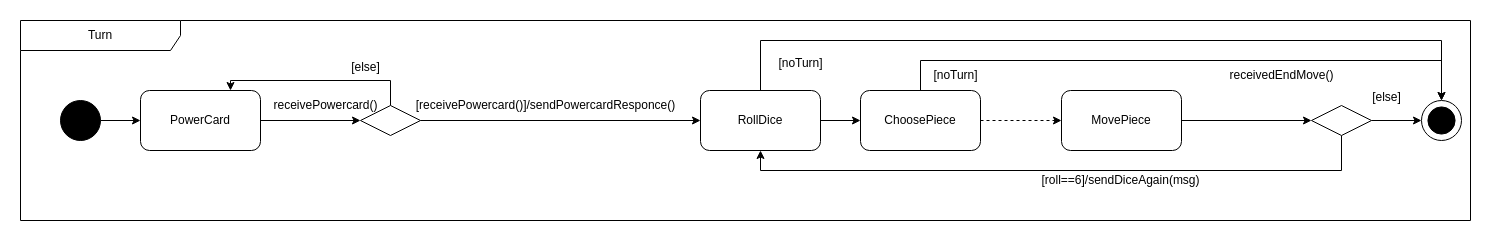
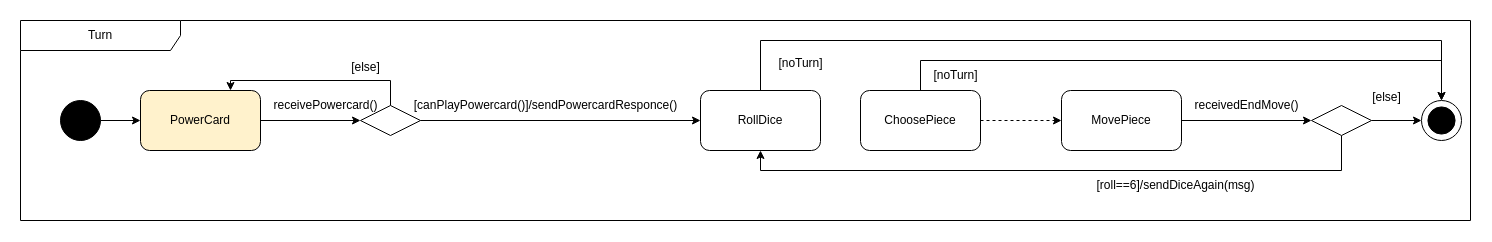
  <mxCell id="0" />
  <mxCell id="1" parent="0" />
  <mxCell id="2" value="Turn" style="shape=umlFrame;whiteSpace=wrap;html=1;pointerEvents=0;recursiveResize=0;container=1;collapsible=0;width=160;" parent="1" vertex="1"><mxGeometry x="20" y="20" width="1450" height="200" as="geometry" /></mxCell>
  <mxCell id="3" style="edgeStyle=orthogonalEdgeStyle;rounded=0;orthogonalLoop=1;jettySize=auto;html=1;exitX=1;exitY=0.5;exitDx=0;exitDy=0;entryX=0;entryY=0.5;entryDx=0;entryDy=0;" parent="2" source="4" target="20" edge="1"><mxGeometry relative="1" as="geometry" /></mxCell>
- <mxCell id="4" value="PowerCard" style="rounded=1;whiteSpace=wrap;html=1;" parent="2" vertex="1"><mxGeometry x="120" y="70" width="120" height="60" as="geometry" /></mxCell>
+ <mxCell id="4" value="PowerCard" style="rounded=1;whiteSpace=wrap;html=1;fillColor=#fff2cc;" parent="2" vertex="1"><mxGeometry x="120" y="70" width="120" height="60" as="geometry" /></mxCell>
  <mxCell id="5" style="edgeStyle=orthogonalEdgeStyle;rounded=0;orthogonalLoop=1;jettySize=auto;html=1;exitX=1;exitY=0.5;exitDx=0;exitDy=0;entryX=0;entryY=0.5;entryDx=0;entryDy=0;dashed=1;" parent="2" source="7" target="9" edge="1"><mxGeometry relative="1" as="geometry" /></mxCell>
  <mxCell id="6" style="edgeStyle=orthogonalEdgeStyle;rounded=0;orthogonalLoop=1;jettySize=auto;html=1;exitX=0.5;exitY=0;exitDx=0;exitDy=0;entryX=0.5;entryY=0;entryDx=0;entryDy=0;" parent="2" source="7" target="16" edge="1"><mxGeometry relative="1" as="geometry"><Array as="points"><mxPoint x="900" y="40" /><mxPoint x="1421" y="40" /></Array></mxGeometry></mxCell>
  <mxCell id="7" value="ChoosePiece" style="rounded=1;whiteSpace=wrap;html=1;" parent="2" vertex="1"><mxGeometry x="840" y="70" width="120" height="60" as="geometry" /></mxCell>
  <mxCell id="8" style="edgeStyle=orthogonalEdgeStyle;rounded=0;orthogonalLoop=1;jettySize=auto;html=1;exitX=1;exitY=0.5;exitDx=0;exitDy=0;entryX=0;entryY=0.5;entryDx=0;entryDy=0;" parent="2" source="9" target="12" edge="1"><mxGeometry relative="1" as="geometry" /></mxCell>
  <mxCell id="9" value="MovePiece" style="rounded=1;whiteSpace=wrap;html=1;" parent="2" vertex="1"><mxGeometry x="1041" y="70" width="120" height="60" as="geometry" /></mxCell>
  <mxCell id="10" style="edgeStyle=orthogonalEdgeStyle;rounded=0;orthogonalLoop=1;jettySize=auto;html=1;exitX=1;exitY=0.5;exitDx=0;exitDy=0;entryX=0;entryY=0.5;entryDx=0;entryDy=0;" parent="2" source="12" target="16" edge="1"><mxGeometry relative="1" as="geometry"><mxPoint x="1101" y="93.77" as="targetPoint" /></mxGeometry></mxCell>
  <mxCell id="11" style="edgeStyle=orthogonalEdgeStyle;rounded=0;orthogonalLoop=1;jettySize=auto;html=1;exitX=0.5;exitY=1;exitDx=0;exitDy=0;entryX=0.5;entryY=1;entryDx=0;entryDy=0;" edge="1" parent="2" source="12" target="28"><mxGeometry relative="1" as="geometry" /></mxCell>
  <mxCell id="12" value="" style="rhombus;whiteSpace=wrap;html=1;" parent="2" vertex="1"><mxGeometry x="1291" y="85" width="60" height="30" as="geometry" /></mxCell>
- <mxCell id="13" value="[roll==6]/sendDiceAgain(msg)" style="text;html=1;align=center;verticalAlign=middle;resizable=0;points=[];autosize=1;strokeColor=none;fillColor=none;" parent="2" vertex="1"><mxGeometry x="1010" y="145" width="180" height="30" as="geometry" /></mxCell>
+ <mxCell id="13" value="[roll==6]/sendDiceAgain(msg)" style="text;html=1;align=center;verticalAlign=middle;resizable=0;points=[];autosize=1;strokeColor=none;fillColor=none;" parent="2" vertex="1"><mxGeometry x="1065" y="150" width="180" height="30" as="geometry" /></mxCell>
  <mxCell id="14" value="[else]" style="text;html=1;align=center;verticalAlign=middle;resizable=1;points=[];autosize=1;strokeColor=none;fillColor=none;movable=1;rotatable=1;deletable=1;editable=1;locked=0;connectable=1;" parent="2" vertex="1"><mxGeometry x="1341" y="61.5" width="50" height="30" as="geometry" /></mxCell>
- <mxCell id="15" value="receivedEndMove()" style="text;html=1;align=center;verticalAlign=middle;resizable=0;points=[];autosize=1;strokeColor=none;fillColor=none;" parent="2" vertex="1"><mxGeometry x="1196" y="40" width="130" height="30" as="geometry" /></mxCell>
+ <mxCell id="15" value="receivedEndMove()" style="text;html=1;align=center;verticalAlign=middle;resizable=0;points=[];autosize=1;strokeColor=none;fillColor=none;" parent="2" vertex="1"><mxGeometry x="1161" y="70" width="130" height="30" as="geometry" /></mxCell>
  <mxCell id="16" value="" style="group;movable=1;resizable=1;rotatable=1;deletable=1;editable=1;locked=0;connectable=1;" parent="2" vertex="1" connectable="0"><mxGeometry x="1401" y="80" width="40" height="40" as="geometry" /></mxCell>
  <mxCell id="17" value="" style="ellipse;whiteSpace=wrap;html=1;aspect=fixed;movable=0;resizable=0;rotatable=0;deletable=0;editable=0;locked=1;connectable=0;" parent="16" vertex="1"><mxGeometry width="40" height="40" as="geometry" /></mxCell>
  <mxCell id="18" value="" style="ellipse;whiteSpace=wrap;html=1;aspect=fixed;fillColor=#000000;movable=0;resizable=0;rotatable=0;deletable=0;editable=0;locked=1;connectable=0;" parent="16" vertex="1"><mxGeometry x="6.41" y="6.41" width="27.18" height="27.18" as="geometry" /></mxCell>
  <mxCell id="19" style="edgeStyle=orthogonalEdgeStyle;rounded=0;orthogonalLoop=1;jettySize=auto;html=1;exitX=0.5;exitY=0;exitDx=0;exitDy=0;entryX=0.75;entryY=0;entryDx=0;entryDy=0;" edge="1" parent="2" source="20" target="4"><mxGeometry relative="1" as="geometry"><Array as="points"><mxPoint x="370" y="60" /><mxPoint x="210" y="60" /></Array></mxGeometry></mxCell>
  <mxCell id="20" value="" style="rhombus;whiteSpace=wrap;html=1;" parent="2" vertex="1"><mxGeometry x="340" y="85" width="60" height="30" as="geometry" /></mxCell>
  <mxCell id="21" value="receivePowercard()" style="text;html=1;align=center;verticalAlign=middle;resizable=0;points=[];autosize=1;strokeColor=none;fillColor=none;" parent="2" vertex="1"><mxGeometry x="240" y="70" width="130" height="30" as="geometry" /></mxCell>
- <mxCell id="22" value="[receivePowercard()]/sendPowercardResponce()" style="text;html=1;align=center;verticalAlign=middle;resizable=0;points=[];autosize=1;strokeColor=none;fillColor=none;" parent="2" vertex="1"><mxGeometry x="380" y="70" width="290" height="30" as="geometry" /></mxCell>
+ <mxCell id="22" value="[canPlayPowercard()]/sendPowercardResponce()" style="text;html=1;align=center;verticalAlign=middle;resizable=0;points=[];autosize=1;strokeColor=none;fillColor=none;" parent="2" vertex="1"><mxGeometry x="380" y="70" width="290" height="30" as="geometry" /></mxCell>
  <mxCell id="23" value="[else]" style="text;html=1;align=center;verticalAlign=middle;resizable=0;points=[];autosize=1;strokeColor=none;fillColor=none;" parent="2" vertex="1"><mxGeometry x="320" y="31.5" width="50" height="30" as="geometry" /></mxCell>
  <mxCell id="24" style="edgeStyle=orthogonalEdgeStyle;rounded=0;orthogonalLoop=1;jettySize=auto;html=1;exitX=1;exitY=0.5;exitDx=0;exitDy=0;entryX=0;entryY=0.5;entryDx=0;entryDy=0;" edge="1" parent="2" source="25" target="4"><mxGeometry relative="1" as="geometry" /></mxCell>
  <mxCell id="25" value="" style="ellipse;whiteSpace=wrap;html=1;aspect=fixed;fillColor=#000000;" parent="2" vertex="1"><mxGeometry x="40" y="80" width="40" height="40" as="geometry" /></mxCell>
- <mxCell id="26" style="edgeStyle=orthogonalEdgeStyle;rounded=0;orthogonalLoop=1;jettySize=auto;html=1;exitX=1;exitY=0.5;exitDx=0;exitDy=0;entryX=0;entryY=0.5;entryDx=0;entryDy=0;" edge="1" parent="2" source="28" target="7"><mxGeometry relative="1" as="geometry" /></mxCell>
  <mxCell id="27" style="edgeStyle=orthogonalEdgeStyle;rounded=0;orthogonalLoop=1;jettySize=auto;html=1;exitX=0.5;exitY=0;exitDx=0;exitDy=0;entryX=0.5;entryY=0;entryDx=0;entryDy=0;" edge="1" parent="2" source="28" target="16"><mxGeometry relative="1" as="geometry"><Array as="points"><mxPoint x="740" y="20" /><mxPoint x="1421" y="20" /></Array></mxGeometry></mxCell>
  <mxCell id="28" value="RollDice" style="rounded=1;whiteSpace=wrap;html=1;" vertex="1" parent="2"><mxGeometry x="680" y="70" width="120" height="60" as="geometry" /></mxCell>
  <mxCell id="29" style="edgeStyle=orthogonalEdgeStyle;rounded=0;orthogonalLoop=1;jettySize=auto;html=1;entryX=0;entryY=0.5;entryDx=0;entryDy=0;" edge="1" parent="2" source="20" target="28"><mxGeometry relative="1" as="geometry" /></mxCell>
  <mxCell id="30" value="[noTurn]" style="text;html=1;align=center;verticalAlign=middle;resizable=0;points=[];autosize=1;strokeColor=none;fillColor=none;" vertex="1" parent="2"><mxGeometry x="900" y="40" width="70" height="30" as="geometry" /></mxCell>
  <mxCell id="31" value="[noTurn]" style="text;html=1;align=center;verticalAlign=middle;resizable=0;points=[];autosize=1;strokeColor=none;fillColor=none;" vertex="1" parent="1"><mxGeometry x="765" y="48" width="70" height="30" as="geometry" /></mxCell>
